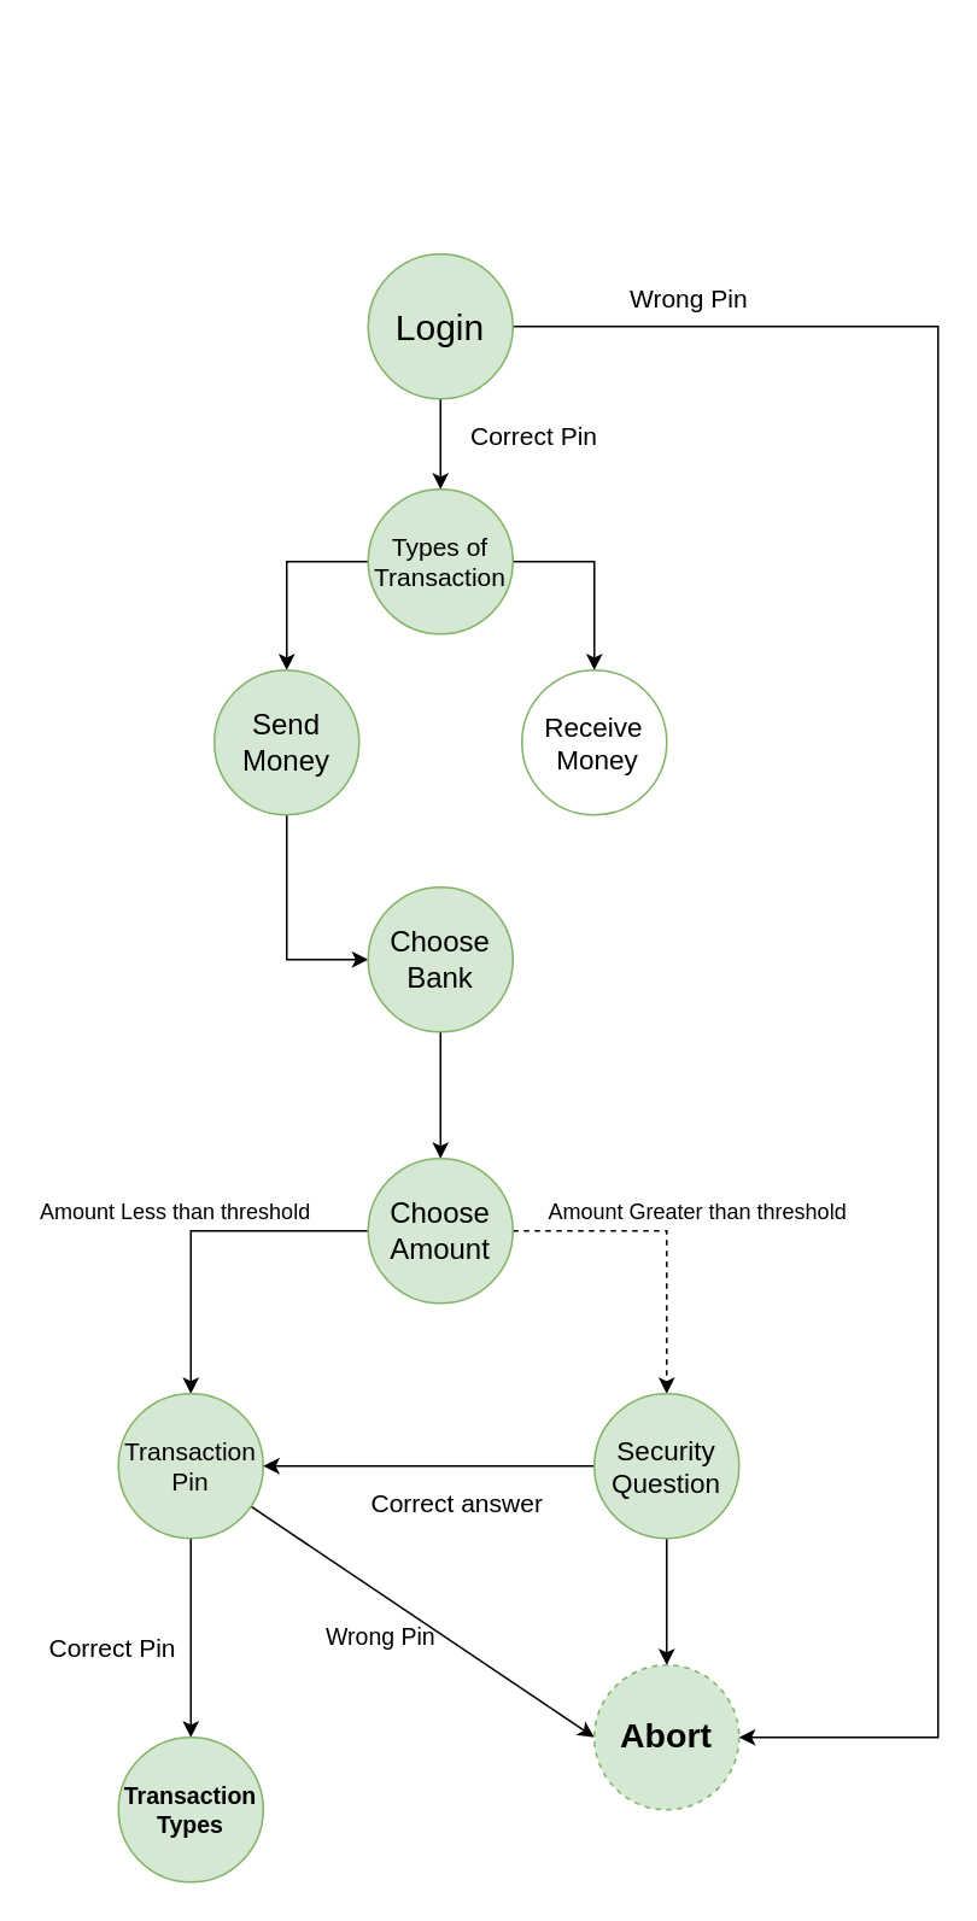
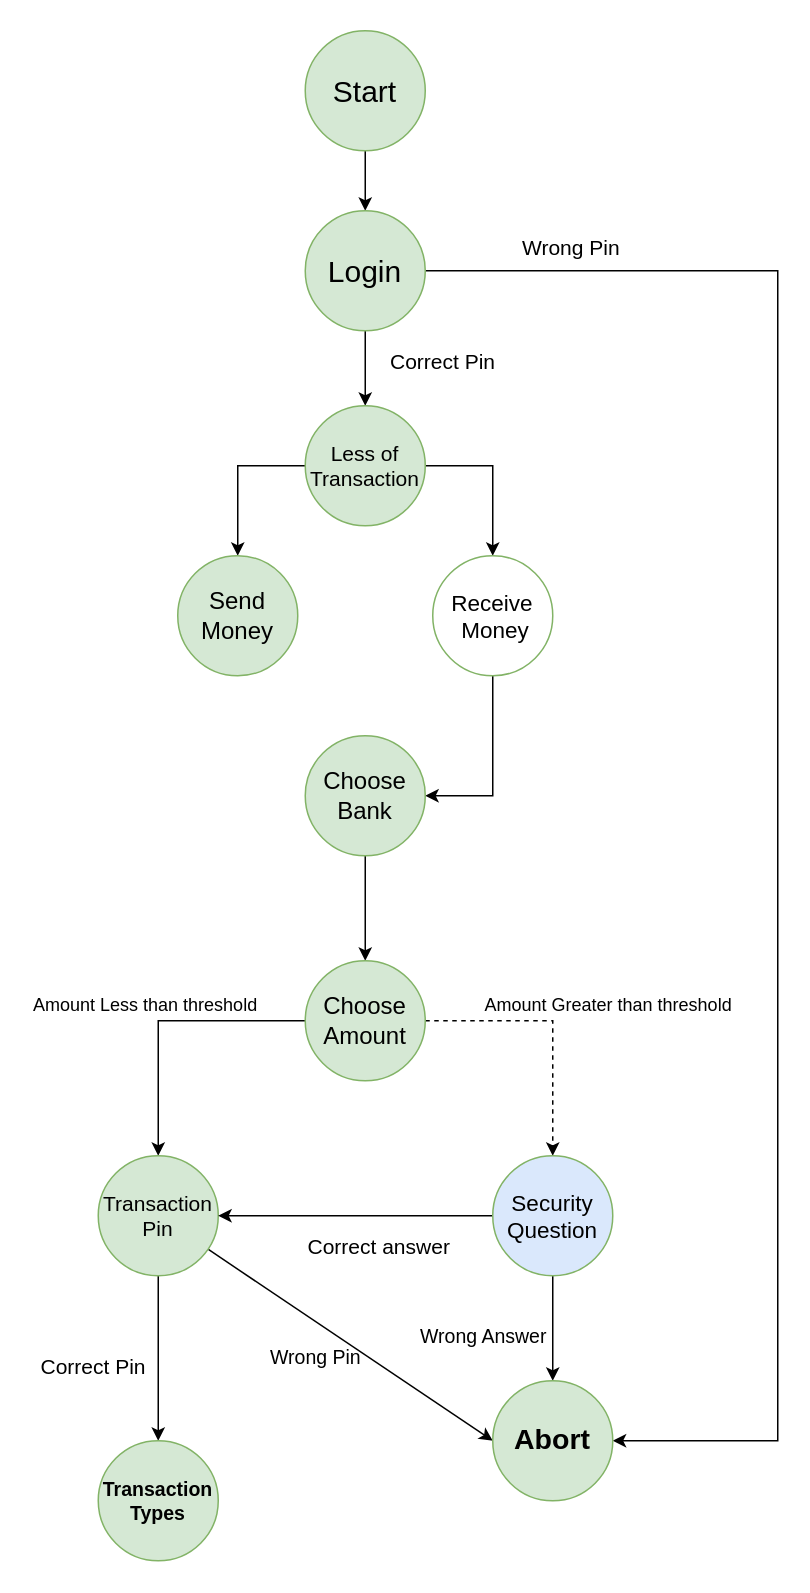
  <mxCell id="0" />
  <mxCell id="1" parent="0" />
+ <mxCell id="2" value="" style="edgeStyle=orthogonalEdgeStyle;rounded=0;orthogonalLoop=1;jettySize=auto;html=1;" edge="1" parent="1" source="3" target="6"><mxGeometry relative="1" as="geometry" /></mxCell>
+ <mxCell id="3" value="&lt;font style=&quot;font-size: 20px&quot;&gt;Start&lt;/font&gt;" style="ellipse;whiteSpace=wrap;html=1;fillColor=#d5e8d4;strokeColor=#82b366;" vertex="1" parent="1"><mxGeometry x="203" y="20" width="80" height="80" as="geometry" /></mxCell>
  <mxCell id="4" value="" style="edgeStyle=orthogonalEdgeStyle;rounded=0;orthogonalLoop=1;jettySize=auto;html=1;" edge="1" parent="1" source="6" target="9"><mxGeometry relative="1" as="geometry" /></mxCell>
  <mxCell id="5" style="edgeStyle=orthogonalEdgeStyle;rounded=0;orthogonalLoop=1;jettySize=auto;html=1;entryX=1;entryY=0.5;entryDx=0;entryDy=0;" edge="1" parent="1" source="6" target="27"><mxGeometry relative="1" as="geometry"><mxPoint x="538" y="950" as="targetPoint" /><Array as="points"><mxPoint x="518" y="180" /><mxPoint x="518" y="960" /></Array></mxGeometry></mxCell>
  <mxCell id="6" value="&lt;font style=&quot;font-size: 20px&quot;&gt;Login&lt;/font&gt;" style="ellipse;whiteSpace=wrap;html=1;fillColor=#d5e8d4;strokeColor=#82b366;" vertex="1" parent="1"><mxGeometry x="203" y="140" width="80" height="80" as="geometry" /></mxCell>
  <mxCell id="7" value="" style="edgeStyle=orthogonalEdgeStyle;rounded=0;orthogonalLoop=1;jettySize=auto;html=1;entryX=0.5;entryY=0;entryDx=0;entryDy=0;" edge="1" parent="1" source="9" target="13"><mxGeometry relative="1" as="geometry"><mxPoint x="98" y="400" as="targetPoint" /></mxGeometry></mxCell>
  <mxCell id="8" value="" style="edgeStyle=orthogonalEdgeStyle;rounded=0;orthogonalLoop=1;jettySize=auto;html=1;" edge="1" parent="1" source="9" target="11"><mxGeometry relative="1" as="geometry"><Array as="points"><mxPoint x="328" y="310" /></Array></mxGeometry></mxCell>
- <mxCell id="9" value="&lt;font style=&quot;font-size: 14px&quot;&gt;Types of Transaction&lt;/font&gt;" style="ellipse;whiteSpace=wrap;html=1;fillColor=#d5e8d4;strokeColor=#82b366;" vertex="1" parent="1"><mxGeometry x="203" y="270" width="80" height="80" as="geometry" /></mxCell>
+ <mxCell id="9" value="&lt;font style=&quot;font-size: 14px&quot;&gt;Less of Transaction&lt;/font&gt;" style="ellipse;whiteSpace=wrap;html=1;fillColor=#d5e8d4;strokeColor=#82b366;" vertex="1" parent="1"><mxGeometry x="203" y="270" width="80" height="80" as="geometry" /></mxCell>
+ <mxCell id="10" style="edgeStyle=orthogonalEdgeStyle;rounded=0;orthogonalLoop=1;jettySize=auto;html=1;entryX=1;entryY=0.5;entryDx=0;entryDy=0;" edge="1" parent="1" source="11" target="16"><mxGeometry relative="1" as="geometry"><Array as="points"><mxPoint x="328" y="530" /></Array></mxGeometry></mxCell>
  <mxCell id="11" value="&lt;font style=&quot;font-size: 15px&quot;&gt;&lt;span style=&quot;text-align: left&quot;&gt;Receive&lt;/span&gt;&lt;br style=&quot;text-align: left&quot;&gt;&lt;span style=&quot;text-align: left&quot;&gt;&amp;nbsp;Money&lt;/span&gt;&lt;/font&gt;" style="ellipse;whiteSpace=wrap;html=1;fillColor=#ffffff;strokeColor=#82b366;" vertex="1" parent="1"><mxGeometry x="288" y="370" width="80" height="80" as="geometry" /></mxCell>
- <mxCell id="12" style="edgeStyle=orthogonalEdgeStyle;rounded=0;orthogonalLoop=1;jettySize=auto;html=1;entryX=0;entryY=0.5;entryDx=0;entryDy=0;" edge="1" parent="1" source="13" target="16"><mxGeometry relative="1" as="geometry"><Array as="points"><mxPoint x="158" y="530" /></Array></mxGeometry></mxCell>
  <mxCell id="13" value="&lt;span style=&quot;text-align: left&quot;&gt;&lt;font style=&quot;font-size: 16px&quot;&gt;Send Money&lt;/font&gt;&lt;/span&gt;" style="ellipse;whiteSpace=wrap;html=1;fillColor=#d5e8d4;strokeColor=#82b366;" vertex="1" parent="1"><mxGeometry x="118" y="370" width="80" height="80" as="geometry" /></mxCell>
  <mxCell id="14" value="&lt;font style=&quot;font-size: 14px&quot;&gt;Correct Pin&lt;/font&gt;" style="text;html=1;resizable=0;points=[];autosize=1;align=left;verticalAlign=top;spacingTop=-4;" vertex="1" parent="1"><mxGeometry x="258" y="230" width="90" height="20" as="geometry" /></mxCell>
  <mxCell id="15" style="edgeStyle=orthogonalEdgeStyle;rounded=0;orthogonalLoop=1;jettySize=auto;html=1;entryX=0.5;entryY=0;entryDx=0;entryDy=0;" edge="1" parent="1" source="16" target="19"><mxGeometry relative="1" as="geometry" /></mxCell>
  <mxCell id="16" value="&lt;font style=&quot;font-size: 16px&quot;&gt;Choose Bank&lt;/font&gt;" style="ellipse;whiteSpace=wrap;html=1;fillColor=#d5e8d4;strokeColor=#82b366;" vertex="1" parent="1"><mxGeometry x="203" y="490" width="80" height="80" as="geometry" /></mxCell>
  <mxCell id="17" value="" style="edgeStyle=orthogonalEdgeStyle;rounded=0;orthogonalLoop=1;jettySize=auto;html=1;dashed=1;" edge="1" parent="1" source="19" target="26"><mxGeometry relative="1" as="geometry" /></mxCell>
  <mxCell id="18" value="" style="edgeStyle=orthogonalEdgeStyle;rounded=0;orthogonalLoop=1;jettySize=auto;html=1;" edge="1" parent="1" source="19" target="22"><mxGeometry relative="1" as="geometry" /></mxCell>
  <mxCell id="19" value="&lt;font style=&quot;font-size: 16px&quot;&gt;Choose Amount&lt;/font&gt;" style="ellipse;whiteSpace=wrap;html=1;fillColor=#d5e8d4;strokeColor=#82b366;" vertex="1" parent="1"><mxGeometry x="203" y="640" width="80" height="80" as="geometry" /></mxCell>
  <mxCell id="20" value="" style="edgeStyle=orthogonalEdgeStyle;rounded=0;orthogonalLoop=1;jettySize=auto;html=1;" edge="1" parent="1" source="22" target="23"><mxGeometry relative="1" as="geometry" /></mxCell>
  <mxCell id="21" style="rounded=0;orthogonalLoop=1;jettySize=auto;html=1;entryX=0;entryY=0.5;entryDx=0;entryDy=0;" edge="1" parent="1" source="22" target="27"><mxGeometry relative="1" as="geometry" /></mxCell>
  <mxCell id="22" value="&lt;font style=&quot;font-size: 14px&quot;&gt;Transaction Pin&lt;/font&gt;" style="ellipse;whiteSpace=wrap;html=1;fillColor=#d5e8d4;strokeColor=#82b366;" vertex="1" parent="1"><mxGeometry x="65" y="770" width="80" height="80" as="geometry" /></mxCell>
  <mxCell id="23" value="&lt;b&gt;&lt;font style=&quot;font-size: 13px&quot;&gt;Transaction Types&lt;/font&gt;&lt;/b&gt;" style="ellipse;whiteSpace=wrap;html=1;fillColor=#d5e8d4;strokeColor=#82b366;" vertex="1" parent="1"><mxGeometry x="65" y="960" width="80" height="80" as="geometry" /></mxCell>
  <mxCell id="24" style="edgeStyle=orthogonalEdgeStyle;rounded=0;orthogonalLoop=1;jettySize=auto;html=1;entryX=1;entryY=0.5;entryDx=0;entryDy=0;" edge="1" parent="1" source="26" target="22"><mxGeometry relative="1" as="geometry" /></mxCell>
  <mxCell id="25" value="" style="edgeStyle=orthogonalEdgeStyle;rounded=0;orthogonalLoop=1;jettySize=auto;html=1;" edge="1" parent="1" source="26" target="27"><mxGeometry relative="1" as="geometry" /></mxCell>
- <mxCell id="26" value="&lt;font style=&quot;font-size: 15px&quot;&gt;Security Question&lt;/font&gt;" style="ellipse;whiteSpace=wrap;html=1;fillColor=#d5e8d4;strokeColor=#82b366;" vertex="1" parent="1"><mxGeometry x="328" y="770" width="80" height="80" as="geometry" /></mxCell>
- <mxCell id="27" value="&lt;font style=&quot;font-size: 19px&quot;&gt;&lt;b&gt;Abort&lt;/b&gt;&lt;/font&gt;" style="ellipse;whiteSpace=wrap;html=1;fillColor=#d5e8d4;strokeColor=#82b366;dashed=1;" vertex="1" parent="1"><mxGeometry x="328" y="920" width="80" height="80" as="geometry" /></mxCell>
- <mxCell id="28" value="&lt;font style=&quot;font-size: 12px&quot;&gt;Amount Greater than threshold&lt;/font&gt;" style="text;html=1;resizable=0;points=[];autosize=1;align=left;verticalAlign=top;spacingTop=-4;" vertex="1" parent="1"><mxGeometry x="301" y="660" width="180" height="20" as="geometry" /></mxCell>
+ <mxCell id="26" value="&lt;font style=&quot;font-size: 15px&quot;&gt;Security Question&lt;/font&gt;" style="ellipse;whiteSpace=wrap;html=1;fillColor=#dae8fc;strokeColor=#82b366;" vertex="1" parent="1"><mxGeometry x="328" y="770" width="80" height="80" as="geometry" /></mxCell>
+ <mxCell id="27" value="&lt;font style=&quot;font-size: 19px&quot;&gt;&lt;b&gt;Abort&lt;/b&gt;&lt;/font&gt;" style="ellipse;whiteSpace=wrap;html=1;fillColor=#d5e8d4;strokeColor=#82b366;" vertex="1" parent="1"><mxGeometry x="328" y="920" width="80" height="80" as="geometry" /></mxCell>
+ <mxCell id="28" value="&lt;font style=&quot;font-size: 12px&quot;&gt;Amount Greater than threshold&lt;/font&gt;" style="text;html=1;resizable=0;points=[];autosize=1;align=left;verticalAlign=top;spacingTop=-4;" vertex="1" parent="1"><mxGeometry x="321" y="660" width="180" height="20" as="geometry" /></mxCell>
  <mxCell id="29" value="Amount Less than threshold" style="text;html=1;resizable=0;points=[];autosize=1;align=left;verticalAlign=top;spacingTop=-4;" vertex="1" parent="1"><mxGeometry x="20" y="660" width="170" height="20" as="geometry" /></mxCell>
+ <mxCell id="30" value="&lt;font style=&quot;font-size: 13px&quot;&gt;Wrong Answer&lt;/font&gt;" style="text;html=1;resizable=0;points=[];autosize=1;align=left;verticalAlign=top;spacingTop=-4;" vertex="1" parent="1"><mxGeometry x="278" y="880" width="100" height="20" as="geometry" /></mxCell>
  <mxCell id="31" value="&lt;font style=&quot;font-size: 14px&quot;&gt;Correct Pin&lt;/font&gt;" style="text;html=1;resizable=0;points=[];autosize=1;align=left;verticalAlign=top;spacingTop=-4;" vertex="1" parent="1"><mxGeometry x="25" y="900" width="90" height="20" as="geometry" /></mxCell>
  <mxCell id="32" value="&lt;font style=&quot;font-size: 14px&quot;&gt;Correct answer&lt;/font&gt;" style="text;html=1;resizable=0;points=[];autosize=1;align=left;verticalAlign=top;spacingTop=-4;" vertex="1" parent="1"><mxGeometry x="203" y="820" width="110" height="20" as="geometry" /></mxCell>
  <mxCell id="33" value="&lt;font style=&quot;font-size: 14px&quot;&gt;Wrong Pin&lt;/font&gt;" style="text;html=1;" vertex="1" parent="1"><mxGeometry x="346" y="150" width="90" height="30" as="geometry" /></mxCell>
  <mxCell id="34" value="&lt;font style=&quot;font-size: 13px&quot;&gt;Wrong Pin&lt;/font&gt;" style="text;html=1;" vertex="1" parent="1"><mxGeometry x="178" y="890" width="90" height="30" as="geometry" /></mxCell>
